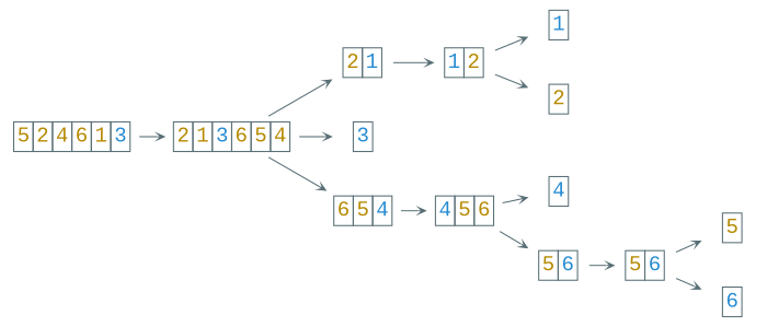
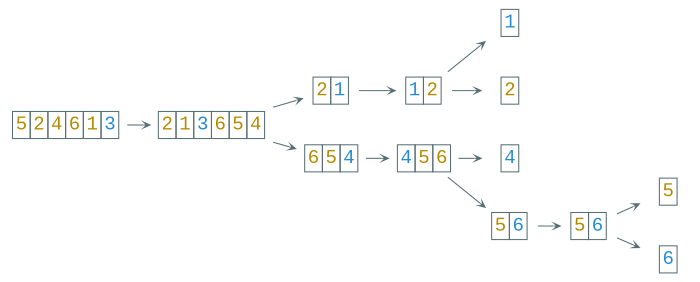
  digraph {
    nodesep=0.4
    rankdir=LR
    ranksep=0.3
    fontname="Liberation Mono"
    node [color="#586e75" fontcolor="#b58900" fontname="Liberation Mono" fontsize=18 shape=none]
    edge [arrowhead=vee arrowsize=0.6 color="#586e75" fontcolor="#268bd2" fontname="Liberation Mono" fontsize=16]
    n1 [label=<<table width="3" cellspacing="0" border="0"><tr>         <td border="1">5</td>         <td border="1">2</td>         <td border="1">4</td>         <td border="1">6</td>         <td border="1">1</td>         <td border="1"><font color="#268bd2">3</font></td>         </tr></table>>]
    n2 [label=<<table cellspacing="0" border="0"><tr>         <td border="1">2</td>         <td border="1">1</td>         <td border="1"><font color="#268bd2">3</font></td>         <td border="1">6</td>         <td border="1">5</td>         <td border="1">4</td>         </tr></table>>]
    n3 [label=<<table cellspacing="0" border="0"><tr>         <td border="1">2</td>         <td border="1"><font color="#268bd2">1</font></td>         </tr></table>>]
-   n4 [label=<<table cellspacing="0" border="0"><tr>         <td border="1"><font color="#268bd2">3</font></td>         </tr></table>>]
    n5 [label=<<table cellspacing="0" border="0"><tr>         <td border="1">6</td>         <td border="1">5</td>         <td border="1"><font color="#268bd2">4</font></td>         </tr></table>>]
    n6 [label=<<table cellspacing="0" border="0"><tr>         <td border="1"><font color="#268bd2">1</font></td>         <td border="1">2</td>         </tr></table>>]
    n7 [label=<<table cellspacing="0" border="0"><tr>         <td border="1"><font color="#268bd2">4</font></td>         <td border="1">5</td>         <td border="1">6</td>         </tr></table>>]
    n8 [label=<<table cellspacing="0" border="0"><tr>         <td border="1"><font color="#268bd2">1</font></td>         </tr></table>>]
    n9 [label=<<table cellspacing="0" border="0"><tr>         <td border="1">2</td>         </tr></table>>]
    n10 [label=<<table cellspacing="0" border="0"><tr>         <td border="1"><font color="#268bd2">4</font></td>         </tr></table>>]
    n11 [label=<<table cellspacing="0" border="0"><tr>         <td border="1">5</td>         <td border="1"><font color="#268bd2">6</font></td>         </tr></table>>]
    n12 [label=<<table cellspacing="0" border="0"><tr>         <td border="1">5</td>         <td border="1"><font color="#268bd2">6</font></td>         </tr></table>>]
    n13 [label=<<table cellspacing="0" border="0"><tr>         <td border="1">5</td>         </tr></table>>]
    n14 [label=<<table cellspacing="0" border="0"><tr>         <td border="1"><font color="#268bd2">6</font></td>         </tr></table>>]
    n1 -> n2
    n2 -> n3
-   n2 -> n4
    n2 -> n5
    n3 -> n6
    n5 -> n7
    n6 -> n8
    n6 -> n9
    n7 -> n10
    n7 -> n11
    n11 -> n12
    n12 -> n13
    n12 -> n14
  }
